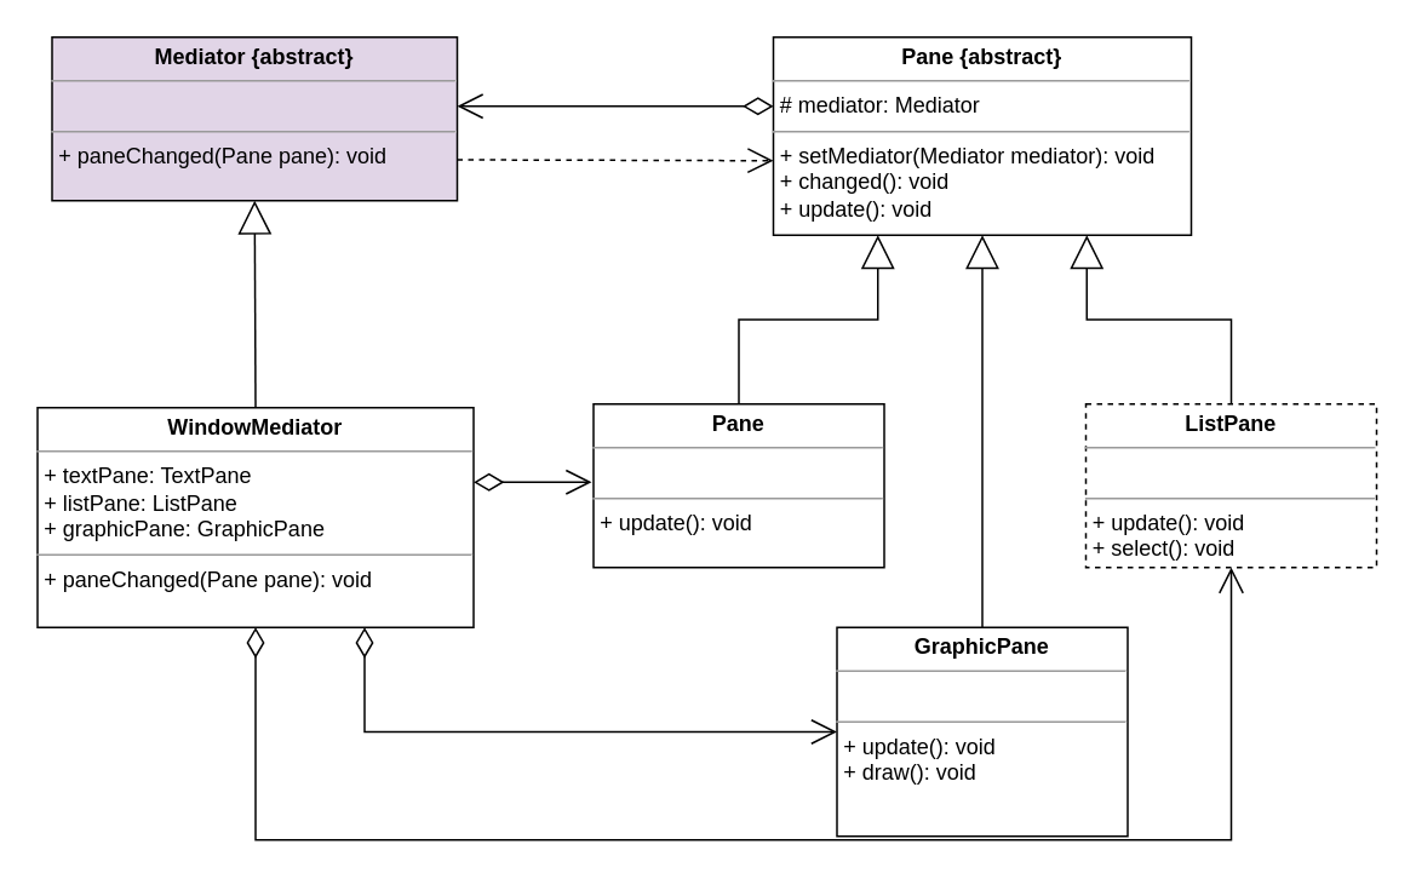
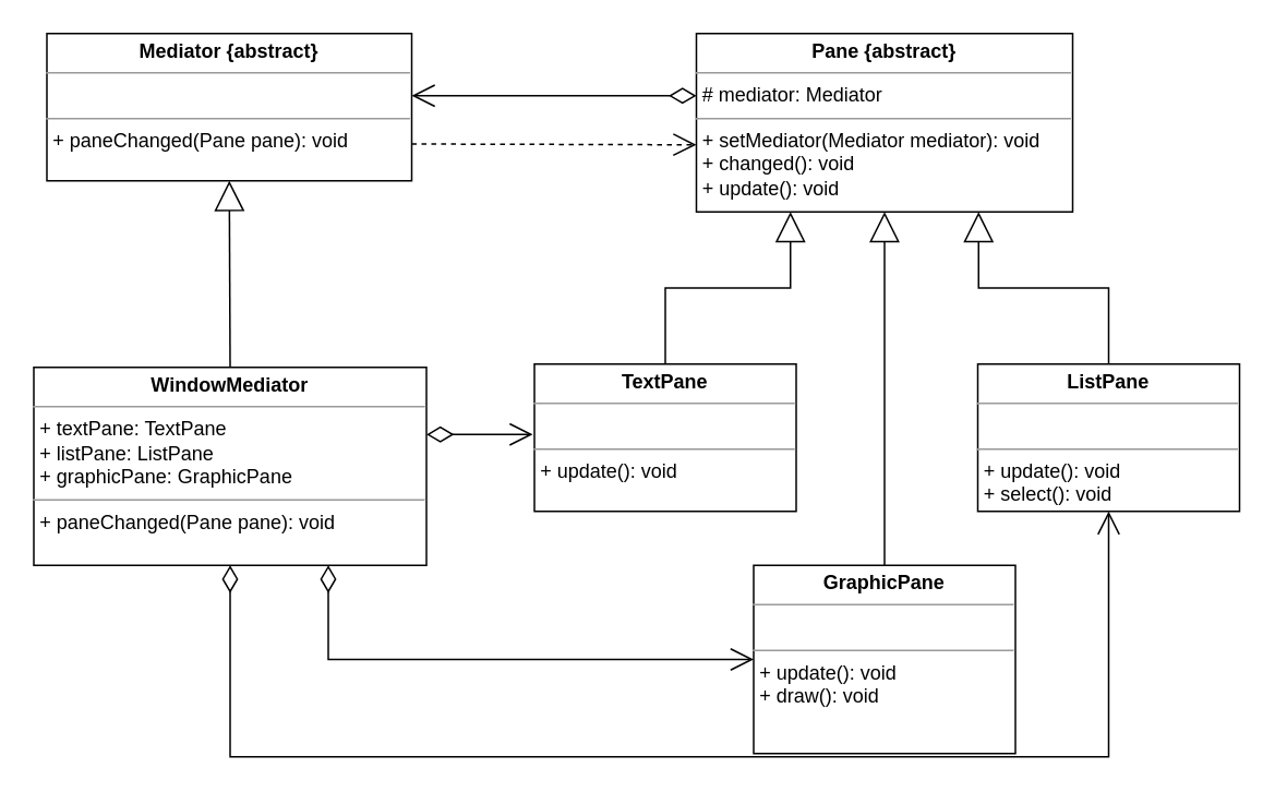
  <mxCell id="0" />
  <mxCell id="1" parent="0" />
- <mxCell id="2" value="&lt;p style=&quot;margin:0px;margin-top:4px;text-align:center;&quot;&gt;&lt;b&gt;Mediator {abstract}&lt;/b&gt;&lt;/p&gt;&lt;hr size=&quot;1&quot;&gt;&lt;p style=&quot;margin:0px;margin-left:4px;&quot;&gt;&amp;nbsp;&lt;/p&gt;&lt;hr size=&quot;1&quot;&gt;&lt;p style=&quot;margin:0px;margin-left:4px;&quot;&gt;+ paneChanged(Pane pane): void&lt;/p&gt;" style="verticalAlign=top;align=left;overflow=fill;fontSize=12;fontFamily=Helvetica;html=1;fillColor=#e1d5e7;" vertex="1" parent="1"><mxGeometry x="28" y="20" width="223" height="90" as="geometry" /></mxCell>
+ <mxCell id="2" value="&lt;p style=&quot;margin:0px;margin-top:4px;text-align:center;&quot;&gt;&lt;b&gt;Mediator {abstract}&lt;/b&gt;&lt;/p&gt;&lt;hr size=&quot;1&quot;&gt;&lt;p style=&quot;margin:0px;margin-left:4px;&quot;&gt;&amp;nbsp;&lt;/p&gt;&lt;hr size=&quot;1&quot;&gt;&lt;p style=&quot;margin:0px;margin-left:4px;&quot;&gt;+ paneChanged(Pane pane): void&lt;/p&gt;" style="verticalAlign=top;align=left;overflow=fill;fontSize=12;fontFamily=Helvetica;html=1;" vertex="1" parent="1"><mxGeometry x="28" y="20" width="223" height="90" as="geometry" /></mxCell>
  <mxCell id="3" value="&lt;p style=&quot;margin:0px;margin-top:4px;text-align:center;&quot;&gt;&lt;b&gt;Pane {abstract}&lt;/b&gt;&lt;/p&gt;&lt;hr size=&quot;1&quot;&gt;&lt;p style=&quot;margin:0px;margin-left:4px;&quot;&gt;# mediator: Mediator&lt;/p&gt;&lt;hr size=&quot;1&quot;&gt;&lt;p style=&quot;margin:0px;margin-left:4px;&quot;&gt;+ setMediator(Mediator mediator): void&lt;/p&gt;&lt;p style=&quot;margin:0px;margin-left:4px;&quot;&gt;+ changed(): void&lt;/p&gt;&lt;p style=&quot;margin:0px;margin-left:4px;&quot;&gt;+ update(): void&lt;/p&gt;" style="verticalAlign=top;align=left;overflow=fill;fontSize=12;fontFamily=Helvetica;html=1;" vertex="1" parent="1"><mxGeometry x="425" y="20" width="230" height="109" as="geometry" /></mxCell>
  <mxCell id="4" value="" style="endArrow=open;endSize=12;dashed=1;html=1;rounded=0;exitX=1;exitY=0.75;exitDx=0;exitDy=0;" edge="1" parent="1" source="2"><mxGeometry width="160" relative="1" as="geometry"><mxPoint x="261" y="234" as="sourcePoint" /><mxPoint x="425" y="88" as="targetPoint" /></mxGeometry></mxCell>
  <mxCell id="5" value="&lt;p style=&quot;margin:0px;margin-top:4px;text-align:center;&quot;&gt;&lt;b&gt;WindowMediator&lt;/b&gt;&lt;/p&gt;&lt;hr size=&quot;1&quot;&gt;&lt;p style=&quot;margin:0px;margin-left:4px;&quot;&gt;+ textPane: TextPane&lt;/p&gt;&lt;p style=&quot;margin:0px;margin-left:4px;&quot;&gt;+ listPane: ListPane&lt;/p&gt;&lt;p style=&quot;margin:0px;margin-left:4px;&quot;&gt;+ graphicPane: GraphicPane&lt;/p&gt;&lt;hr size=&quot;1&quot;&gt;&lt;p style=&quot;margin:0px;margin-left:4px;&quot;&gt;+ paneChanged(Pane pane): void&lt;/p&gt;" style="verticalAlign=top;align=left;overflow=fill;fontSize=12;fontFamily=Helvetica;html=1;" vertex="1" parent="1"><mxGeometry x="20" y="224" width="240" height="121" as="geometry" /></mxCell>
  <mxCell id="6" value="" style="endArrow=block;endSize=16;endFill=0;html=1;rounded=0;exitX=0.5;exitY=0;exitDx=0;exitDy=0;entryX=0.5;entryY=1;entryDx=0;entryDy=0;" edge="1" parent="1" source="5" target="2"><mxGeometry width="160" relative="1" as="geometry"><mxPoint x="305" y="243" as="sourcePoint" /><mxPoint x="465" y="243" as="targetPoint" /></mxGeometry></mxCell>
  <mxCell id="7" value="" style="endArrow=open;html=1;endSize=12;startArrow=diamondThin;startSize=14;startFill=0;edgeStyle=orthogonalEdgeStyle;align=left;verticalAlign=bottom;rounded=0;exitX=0;exitY=0.349;exitDx=0;exitDy=0;exitPerimeter=0;entryX=1;entryY=0.422;entryDx=0;entryDy=0;entryPerimeter=0;" edge="1" parent="1" source="3" target="2"><mxGeometry x="-1" y="3" relative="1" as="geometry"><mxPoint x="406" y="234" as="sourcePoint" /><mxPoint x="566" y="234" as="targetPoint" /></mxGeometry></mxCell>
- <mxCell id="8" value="&lt;p style=&quot;margin:0px;margin-top:4px;text-align:center;&quot;&gt;&lt;b&gt;Pane&lt;/b&gt;&lt;/p&gt;&lt;hr size=&quot;1&quot;&gt;&lt;p style=&quot;margin:0px;margin-left:4px;&quot;&gt;&amp;nbsp;&amp;nbsp;&lt;/p&gt;&lt;hr size=&quot;1&quot;&gt;&lt;p style=&quot;margin:0px;margin-left:4px;&quot;&gt;+ update(): void&lt;/p&gt;" style="verticalAlign=top;align=left;overflow=fill;fontSize=12;fontFamily=Helvetica;html=1;" vertex="1" parent="1"><mxGeometry x="326" y="222" width="160" height="90" as="geometry" /></mxCell>
- <mxCell id="9" value="&lt;p style=&quot;margin:0px;margin-top:4px;text-align:center;&quot;&gt;&lt;b&gt;ListPane&lt;/b&gt;&lt;/p&gt;&lt;hr size=&quot;1&quot;&gt;&lt;p style=&quot;margin:0px;margin-left:4px;&quot;&gt;&amp;nbsp;&amp;nbsp;&lt;/p&gt;&lt;hr size=&quot;1&quot;&gt;&lt;p style=&quot;margin:0px;margin-left:4px;&quot;&gt;+ update(): void&lt;/p&gt;&lt;p style=&quot;margin:0px;margin-left:4px;&quot;&gt;+ select(): void&lt;/p&gt;" style="verticalAlign=top;align=left;overflow=fill;fontSize=12;fontFamily=Helvetica;html=1;dashed=1;" vertex="1" parent="1"><mxGeometry x="597" y="222" width="160" height="90" as="geometry" /></mxCell>
+ <mxCell id="8" value="&lt;p style=&quot;margin:0px;margin-top:4px;text-align:center;&quot;&gt;&lt;b&gt;TextPane&lt;/b&gt;&lt;/p&gt;&lt;hr size=&quot;1&quot;&gt;&lt;p style=&quot;margin:0px;margin-left:4px;&quot;&gt;&amp;nbsp;&amp;nbsp;&lt;/p&gt;&lt;hr size=&quot;1&quot;&gt;&lt;p style=&quot;margin:0px;margin-left:4px;&quot;&gt;+ update(): void&lt;/p&gt;" style="verticalAlign=top;align=left;overflow=fill;fontSize=12;fontFamily=Helvetica;html=1;" vertex="1" parent="1"><mxGeometry x="326" y="222" width="160" height="90" as="geometry" /></mxCell>
+ <mxCell id="9" value="&lt;p style=&quot;margin:0px;margin-top:4px;text-align:center;&quot;&gt;&lt;b&gt;ListPane&lt;/b&gt;&lt;/p&gt;&lt;hr size=&quot;1&quot;&gt;&lt;p style=&quot;margin:0px;margin-left:4px;&quot;&gt;&amp;nbsp;&amp;nbsp;&lt;/p&gt;&lt;hr size=&quot;1&quot;&gt;&lt;p style=&quot;margin:0px;margin-left:4px;&quot;&gt;+ update(): void&lt;/p&gt;&lt;p style=&quot;margin:0px;margin-left:4px;&quot;&gt;+ select(): void&lt;/p&gt;" style="verticalAlign=top;align=left;overflow=fill;fontSize=12;fontFamily=Helvetica;html=1;" vertex="1" parent="1"><mxGeometry x="597" y="222" width="160" height="90" as="geometry" /></mxCell>
  <mxCell id="10" value="&lt;p style=&quot;margin:0px;margin-top:4px;text-align:center;&quot;&gt;&lt;b&gt;GraphicPane&lt;/b&gt;&lt;/p&gt;&lt;hr size=&quot;1&quot;&gt;&lt;p style=&quot;margin:0px;margin-left:4px;&quot;&gt;&amp;nbsp;&amp;nbsp;&lt;/p&gt;&lt;hr size=&quot;1&quot;&gt;&lt;p style=&quot;margin:0px;margin-left:4px;&quot;&gt;+ update(): void&lt;/p&gt;&lt;p style=&quot;margin:0px;margin-left:4px;&quot;&gt;+ draw(): void&lt;/p&gt;" style="verticalAlign=top;align=left;overflow=fill;fontSize=12;fontFamily=Helvetica;html=1;" vertex="1" parent="1"><mxGeometry x="460" y="345" width="160" height="115" as="geometry" /></mxCell>
  <mxCell id="11" value="" style="endArrow=block;endSize=16;endFill=0;html=1;rounded=0;exitX=0.5;exitY=0;exitDx=0;exitDy=0;entryX=0.25;entryY=1;entryDx=0;entryDy=0;edgeStyle=orthogonalEdgeStyle;" edge="1" parent="1" source="8" target="3"><mxGeometry width="160" relative="1" as="geometry"><mxPoint x="228" y="396" as="sourcePoint" /><mxPoint x="388" y="396" as="targetPoint" /></mxGeometry></mxCell>
  <mxCell id="12" value="" style="endArrow=block;endSize=16;endFill=0;html=1;rounded=0;exitX=0.5;exitY=0;exitDx=0;exitDy=0;entryX=0.75;entryY=1;entryDx=0;entryDy=0;edgeStyle=orthogonalEdgeStyle;" edge="1" parent="1" source="9" target="3"><mxGeometry width="160" relative="1" as="geometry"><mxPoint x="231" y="446" as="sourcePoint" /><mxPoint x="391" y="446" as="targetPoint" /></mxGeometry></mxCell>
  <mxCell id="13" value="" style="endArrow=block;endSize=16;endFill=0;html=1;rounded=0;exitX=0.5;exitY=0;exitDx=0;exitDy=0;entryX=0.5;entryY=1;entryDx=0;entryDy=0;" edge="1" parent="1" source="10" target="3"><mxGeometry width="160" relative="1" as="geometry"><mxPoint x="219" y="401" as="sourcePoint" /><mxPoint x="379" y="401" as="targetPoint" /></mxGeometry></mxCell>
  <mxCell id="14" value="" style="endArrow=open;html=1;endSize=12;startArrow=diamondThin;startSize=14;startFill=0;edgeStyle=orthogonalEdgeStyle;align=left;verticalAlign=bottom;rounded=0;exitX=1;exitY=0.339;exitDx=0;exitDy=0;exitPerimeter=0;" edge="1" parent="1" source="5"><mxGeometry x="-1" y="3" relative="1" as="geometry"><mxPoint x="238" y="431" as="sourcePoint" /><mxPoint x="325" y="265" as="targetPoint" /></mxGeometry></mxCell>
  <mxCell id="15" value="" style="endArrow=open;html=1;endSize=12;startArrow=diamondThin;startSize=14;startFill=0;edgeStyle=orthogonalEdgeStyle;align=left;verticalAlign=bottom;rounded=0;exitX=0.75;exitY=1;exitDx=0;exitDy=0;entryX=0;entryY=0.5;entryDx=0;entryDy=0;" edge="1" parent="1" source="5" target="10"><mxGeometry x="-1" y="3" relative="1" as="geometry"><mxPoint x="201" y="420" as="sourcePoint" /><mxPoint x="361" y="420" as="targetPoint" /></mxGeometry></mxCell>
  <mxCell id="16" value="" style="endArrow=open;html=1;endSize=12;startArrow=diamondThin;startSize=14;startFill=0;edgeStyle=orthogonalEdgeStyle;rounded=0;entryX=0.5;entryY=1;entryDx=0;entryDy=0;exitX=0.5;exitY=1;exitDx=0;exitDy=0;" edge="1" parent="1" source="5" target="9"><mxGeometry relative="1" as="geometry"><mxPoint x="136" y="369" as="sourcePoint" /><mxPoint x="284" y="460" as="targetPoint" /><Array as="points"><mxPoint x="140" y="462" /><mxPoint x="677" y="462" /></Array></mxGeometry></mxCell>
